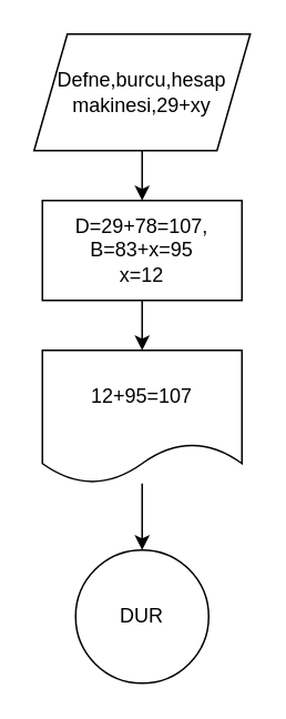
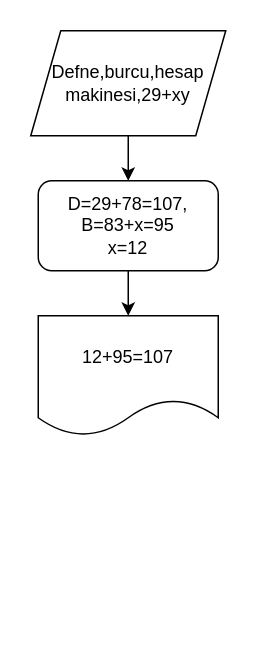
  <mxCell id="0" />
  <mxCell id="1" parent="0" />
- <mxCell id="2" value="DUR" style="ellipse;whiteSpace=wrap;html=1;aspect=fixed;" vertex="1" parent="1"><mxGeometry x="45" y="330" width="80" height="80" as="geometry" /></mxCell>
  <mxCell id="3" value="" style="edgeStyle=orthogonalEdgeStyle;rounded=0;orthogonalLoop=1;jettySize=auto;html=1;" edge="1" parent="1" source="4" target="6"><mxGeometry relative="1" as="geometry" /></mxCell>
  <mxCell id="4" value="Defne,burcu,hesap makinesi,29+xy" style="shape=parallelogram;perimeter=parallelogramPerimeter;whiteSpace=wrap;html=1;fixedSize=1;" vertex="1" parent="1"><mxGeometry x="20" y="20" width="130" height="70" as="geometry" /></mxCell>
  <mxCell id="5" value="" style="edgeStyle=orthogonalEdgeStyle;rounded=0;orthogonalLoop=1;jettySize=auto;html=1;" edge="1" parent="1" source="6" target="8"><mxGeometry relative="1" as="geometry" /></mxCell>
- <mxCell id="6" value="D=29+78=107,&lt;br&gt;B=83+x=95&lt;br&gt;x=12" style="rounded=0;whiteSpace=wrap;html=1;" vertex="1" parent="1"><mxGeometry x="25" y="120" width="120" height="60" as="geometry" /></mxCell>
- <mxCell id="7" value="" style="edgeStyle=orthogonalEdgeStyle;rounded=0;orthogonalLoop=1;jettySize=auto;html=1;" edge="1" parent="1" source="8" target="2"><mxGeometry relative="1" as="geometry" /></mxCell>
+ <mxCell id="6" value="D=29+78=107,&lt;br&gt;B=83+x=95&lt;br&gt;x=12" style="whiteSpace=wrap;html=1;rounded=1;" vertex="1" parent="1"><mxGeometry x="25" y="120" width="120" height="60" as="geometry" /></mxCell>
  <mxCell id="8" value="12+95=107" style="shape=document;whiteSpace=wrap;html=1;boundedLbl=1;" vertex="1" parent="1"><mxGeometry x="25" y="210" width="120" height="80" as="geometry" /></mxCell>
